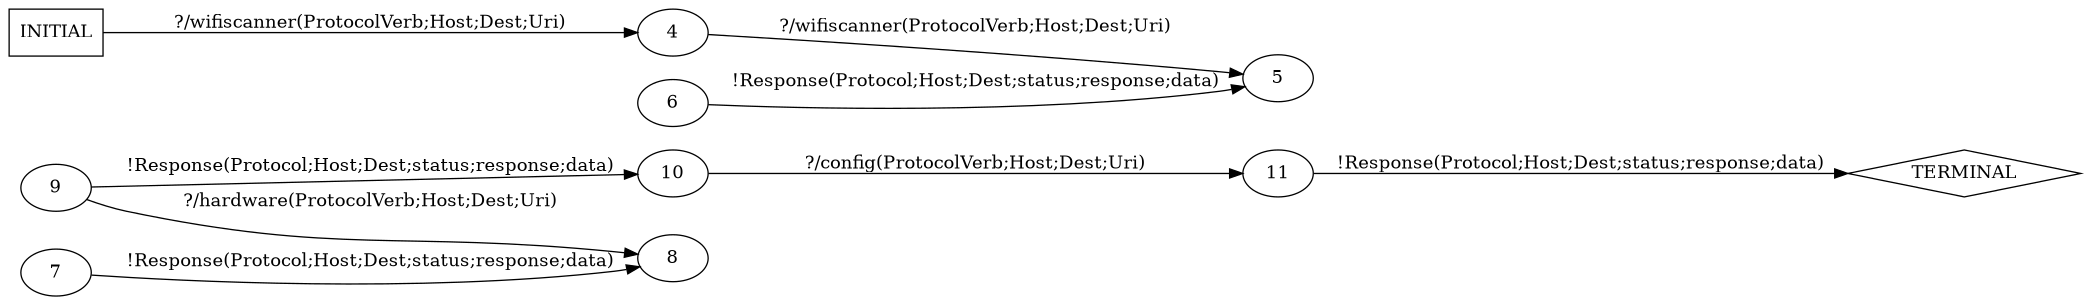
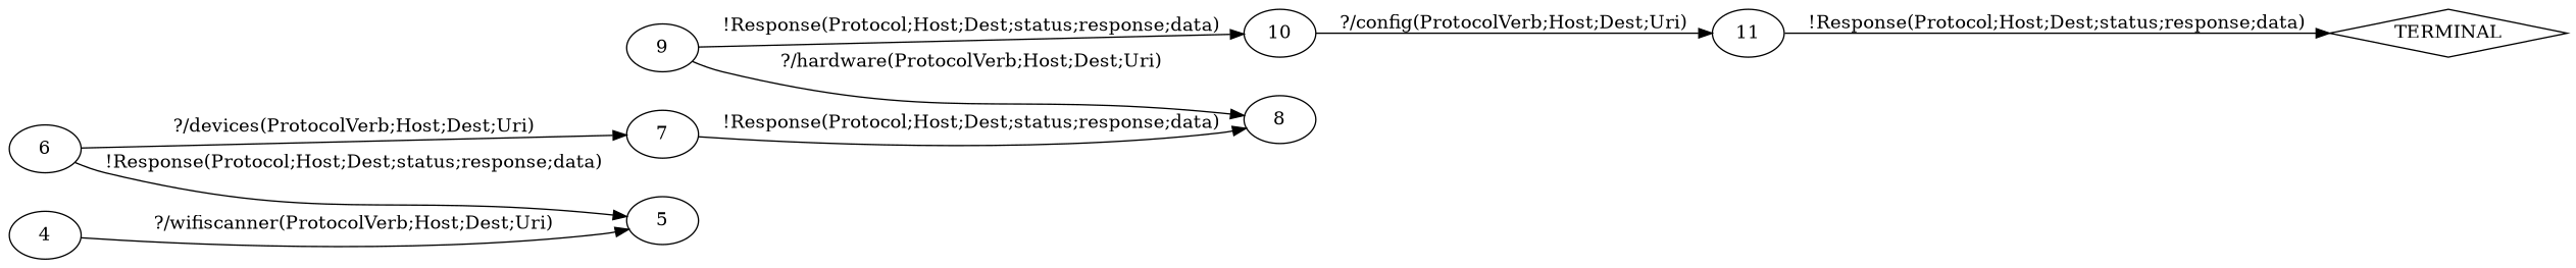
  digraph {
    rankdir=LR
    n1 [label=TERMINAL shape=diamond]
-   n2 [label=INITIAL shape=box]
    n3 [label=4]
    n4 [label=5]
    n5 [label=6]
    n6 [label=7]
    n7 [label=8]
    n8 [label=9]
    n9 [label=10]
    n10 [label=11]
-   n2 -> n3 [label="?/wifiscanner(ProtocolVerb;Host;Dest;Uri)"]
    n3 -> n4 [label="?/wifiscanner(ProtocolVerb;Host;Dest;Uri)"]
    n5 -> n4 [label="!Response(Protocol;Host;Dest;status;response;data)"]
+   n5 -> n6 [label="?/devices(ProtocolVerb;Host;Dest;Uri)"]
    n6 -> n7 [label="!Response(Protocol;Host;Dest;status;response;data)"]
    n8 -> n7 [label="?/hardware(ProtocolVerb;Host;Dest;Uri)"]
    n8 -> n9 [label="!Response(Protocol;Host;Dest;status;response;data)"]
    n9 -> n10 [label="?/config(ProtocolVerb;Host;Dest;Uri)"]
    n10 -> n1 [label="!Response(Protocol;Host;Dest;status;response;data)"]
  }
